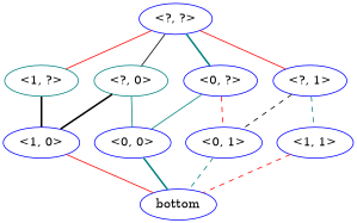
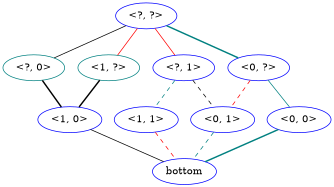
  graph {
    node [color=blue]
    edge [color=teal style=solid]
    n1 [label="<?, ?>"]
    n2 [color=teal label="<?, 0>"]
    n3 [label="<?, 1>"]
    n4 [label="<0, ?>"]
    n5 [color=teal label="<1, ?>"]
    n6 [label="<0, 0>"]
    n7 [label="<1, 0>"]
    n8 [label="<0, 1>"]
    n9 [label="<1, 1>"]
    n10 [label=bottom]
    n1 -- n2 [color=black]
    n1 -- n3 [color=red]
    n1 -- n4 [style=bold]
    n1 -- n5 [color=red]
-   n2 -- n6
    n2 -- n7 [color=black style=bold]
    n3 -- n8 [color=black style=dashed]
    n3 -- n9 [style=dashed]
    n4 -- n6
    n4 -- n8 [color=red style=dashed]
    n5 -- n7 [color=black style=bold]
    n6 -- n10 [style=bold]
-   n7 -- n10 [color=red]
+   n7 -- n10 [color=black]
    n8 -- n10 [style=dashed]
    n9 -- n10 [color=red style=dashed]
  }
